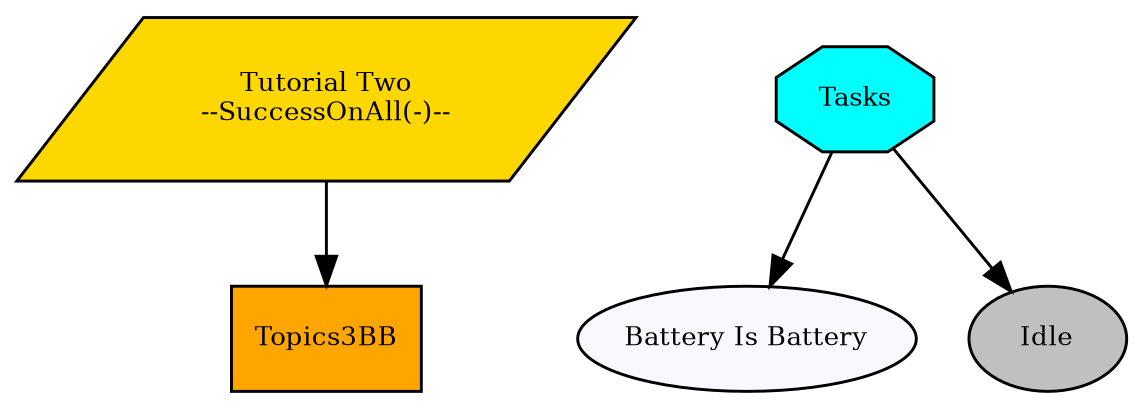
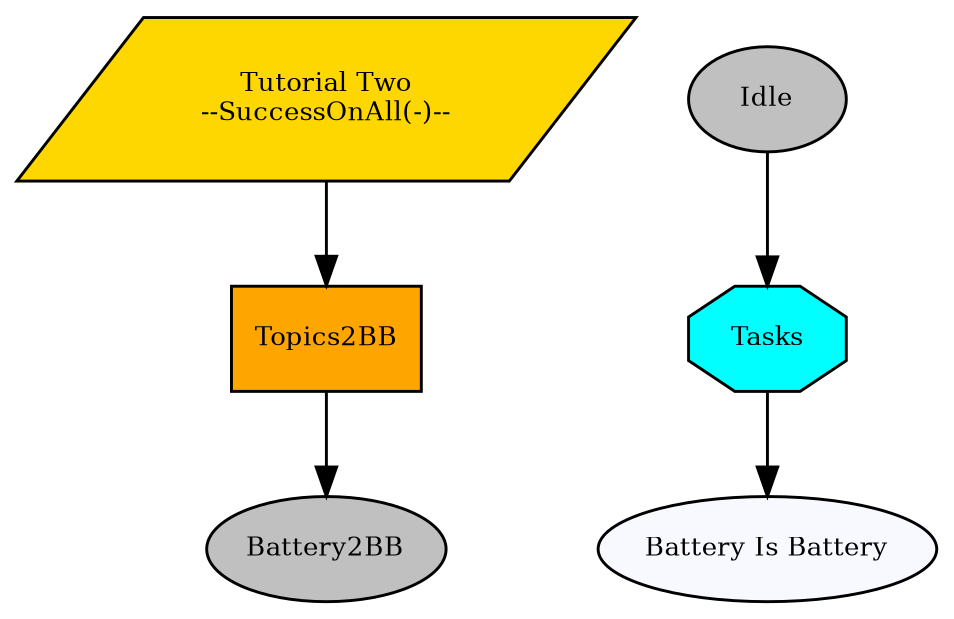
  digraph {
    fontname="times-roman"
    node [fillcolor=gray fontcolor=black fontname="times-roman" fontsize=9 shape=ellipse style=filled]
    edge [fontname="times-roman"]
    n1 [fillcolor=gold label="Tutorial Two\n--SuccessOnAll(-)--" shape=parallelogram]
-   n2 [fillcolor=orange label=Topics3BB shape=box]
+   n2 [fillcolor=orange label=Topics2BB shape=box]
+   n3 [label=Battery2BB]
    n4 [fillcolor=cyan label=Tasks shape=octagon]
    n5 [fillcolor=ghostwhite label="Battery Is Battery"]
    n6 [label=Idle]
    n1 -> n2
+   n2 -> n3
    n4 -> n5
-   n4 -> n6
+   n6 -> n4
  }
